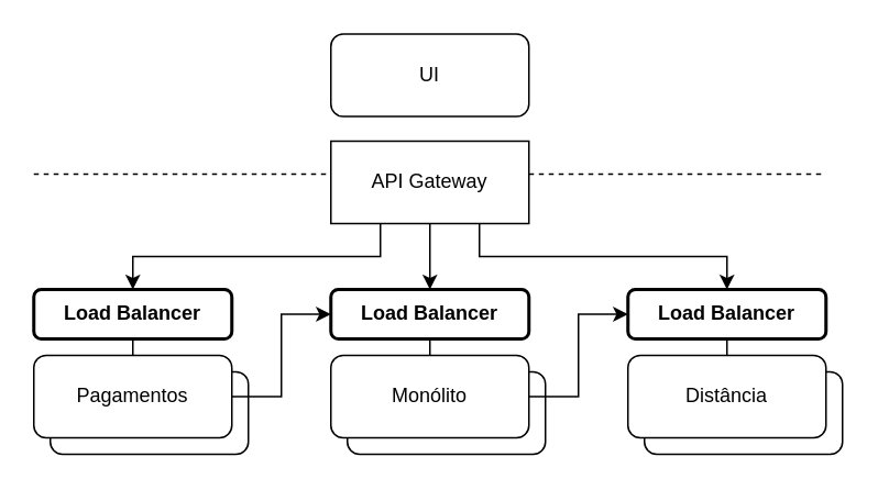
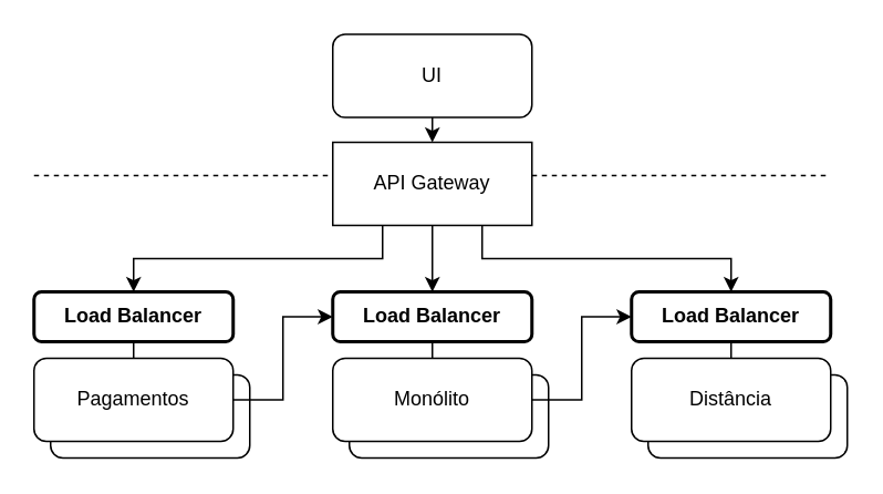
  <mxCell id="0" />
  <mxCell id="1" parent="0" />
  <mxCell id="2" value="Pagamentos" style="rounded=1;whiteSpace=wrap;html=1;" vertex="1" parent="1"><mxGeometry x="30" y="225" width="120" height="50" as="geometry" /></mxCell>
  <mxCell id="3" value="Distância" style="rounded=1;whiteSpace=wrap;html=1;" vertex="1" parent="1"><mxGeometry x="390" y="225" width="120" height="50" as="geometry" /></mxCell>
  <mxCell id="4" value="Monólito" style="rounded=1;whiteSpace=wrap;html=1;" vertex="1" parent="1"><mxGeometry x="210" y="225" width="120" height="50" as="geometry" /></mxCell>
  <mxCell id="5" value="" style="endArrow=none;dashed=1;html=1;" edge="1" parent="1"><mxGeometry width="50" height="50" relative="1" as="geometry"><mxPoint x="20" y="105" as="sourcePoint" /><mxPoint x="500" y="105" as="targetPoint" /></mxGeometry></mxCell>
  <mxCell id="6" style="edgeStyle=orthogonalEdgeStyle;rounded=0;orthogonalLoop=1;jettySize=auto;html=1;exitX=0.5;exitY=1;exitDx=0;exitDy=0;entryX=0.5;entryY=0;entryDx=0;entryDy=0;" edge="1" parent="1" source="9" target="12"><mxGeometry relative="1" as="geometry" /></mxCell>
  <mxCell id="7" style="edgeStyle=orthogonalEdgeStyle;rounded=0;orthogonalLoop=1;jettySize=auto;html=1;exitX=0.25;exitY=1;exitDx=0;exitDy=0;entryX=0.5;entryY=0;entryDx=0;entryDy=0;" edge="1" parent="1" source="9" target="15"><mxGeometry relative="1" as="geometry" /></mxCell>
  <mxCell id="8" style="edgeStyle=orthogonalEdgeStyle;rounded=0;orthogonalLoop=1;jettySize=auto;html=1;exitX=0.75;exitY=1;exitDx=0;exitDy=0;" edge="1" parent="1" source="9" target="19"><mxGeometry relative="1" as="geometry" /></mxCell>
  <mxCell id="9" value="API Gateway" style="whiteSpace=wrap;html=1;rounded=0;" vertex="1" parent="1"><mxGeometry x="200" y="85" width="120" height="50" as="geometry" /></mxCell>
  <mxCell id="10" value="" style="group" vertex="1" connectable="0" parent="1"><mxGeometry x="200" y="175" width="120" height="100" as="geometry" /></mxCell>
  <mxCell id="11" value="Monólito" style="rounded=1;whiteSpace=wrap;html=1;" vertex="1" parent="10"><mxGeometry y="40" width="120" height="50" as="geometry" /></mxCell>
  <mxCell id="12" value="Load Balancer" style="rounded=1;whiteSpace=wrap;html=1;fontStyle=1;strokeWidth=2;" vertex="1" parent="10"><mxGeometry width="120" height="30" as="geometry" /></mxCell>
  <mxCell id="13" value="" style="group" vertex="1" connectable="0" parent="1"><mxGeometry x="20" y="175" width="120" height="100" as="geometry" /></mxCell>
  <mxCell id="14" value="Pagamentos" style="rounded=1;whiteSpace=wrap;html=1;" vertex="1" parent="13"><mxGeometry y="40" width="120" height="50" as="geometry" /></mxCell>
  <mxCell id="15" value="Load Balancer" style="rounded=1;whiteSpace=wrap;html=1;fontStyle=1;strokeWidth=2;" vertex="1" parent="13"><mxGeometry width="120" height="30" as="geometry" /></mxCell>
  <mxCell id="16" value="" style="group" vertex="1" connectable="0" parent="1"><mxGeometry x="380" y="175" width="120" height="100" as="geometry" /></mxCell>
  <mxCell id="17" value="Distância" style="rounded=1;whiteSpace=wrap;html=1;" vertex="1" parent="16"><mxGeometry y="40" width="120" height="50" as="geometry" /></mxCell>
  <mxCell id="18" style="edgeStyle=orthogonalEdgeStyle;rounded=0;orthogonalLoop=1;jettySize=auto;html=1;exitX=0.5;exitY=1;exitDx=0;exitDy=0;entryX=0.5;entryY=0;entryDx=0;entryDy=0;endArrow=none;endFill=0;" edge="1" parent="16" source="19" target="17"><mxGeometry relative="1" as="geometry" /></mxCell>
  <mxCell id="19" value="Load Balancer" style="rounded=1;whiteSpace=wrap;html=1;strokeWidth=2;fontStyle=1" vertex="1" parent="16"><mxGeometry width="120" height="30" as="geometry" /></mxCell>
  <mxCell id="20" style="edgeStyle=orthogonalEdgeStyle;rounded=0;orthogonalLoop=1;jettySize=auto;html=1;exitX=1;exitY=0.5;exitDx=0;exitDy=0;entryX=0;entryY=0.5;entryDx=0;entryDy=0;" edge="1" parent="1" source="11" target="19"><mxGeometry relative="1" as="geometry" /></mxCell>
  <mxCell id="21" style="edgeStyle=orthogonalEdgeStyle;rounded=0;orthogonalLoop=1;jettySize=auto;html=1;exitX=1;exitY=0.5;exitDx=0;exitDy=0;entryX=0;entryY=0.5;entryDx=0;entryDy=0;" edge="1" parent="1" source="14" target="12"><mxGeometry relative="1" as="geometry" /></mxCell>
+ <mxCell id="22" style="edgeStyle=orthogonalEdgeStyle;rounded=0;orthogonalLoop=1;jettySize=auto;html=1;exitX=0.5;exitY=1;exitDx=0;exitDy=0;entryX=0.5;entryY=0;entryDx=0;entryDy=0;" edge="1" parent="1" source="23" target="9"><mxGeometry relative="1" as="geometry" /></mxCell>
  <mxCell id="23" value="UI" style="rounded=1;whiteSpace=wrap;html=1;" vertex="1" parent="1"><mxGeometry x="200" y="20" width="120" height="50" as="geometry" /></mxCell>
  <mxCell id="24" style="edgeStyle=orthogonalEdgeStyle;rounded=0;orthogonalLoop=1;jettySize=auto;html=1;exitX=0.5;exitY=1;exitDx=0;exitDy=0;endArrow=none;endFill=0;" edge="1" parent="1" source="12"><mxGeometry relative="1" as="geometry"><mxPoint x="260" y="215" as="targetPoint" /></mxGeometry></mxCell>
  <mxCell id="25" style="edgeStyle=orthogonalEdgeStyle;rounded=0;orthogonalLoop=1;jettySize=auto;html=1;exitX=0.5;exitY=1;exitDx=0;exitDy=0;endArrow=none;endFill=0;" edge="1" parent="1" source="15"><mxGeometry relative="1" as="geometry"><mxPoint x="80" y="215" as="targetPoint" /></mxGeometry></mxCell>
